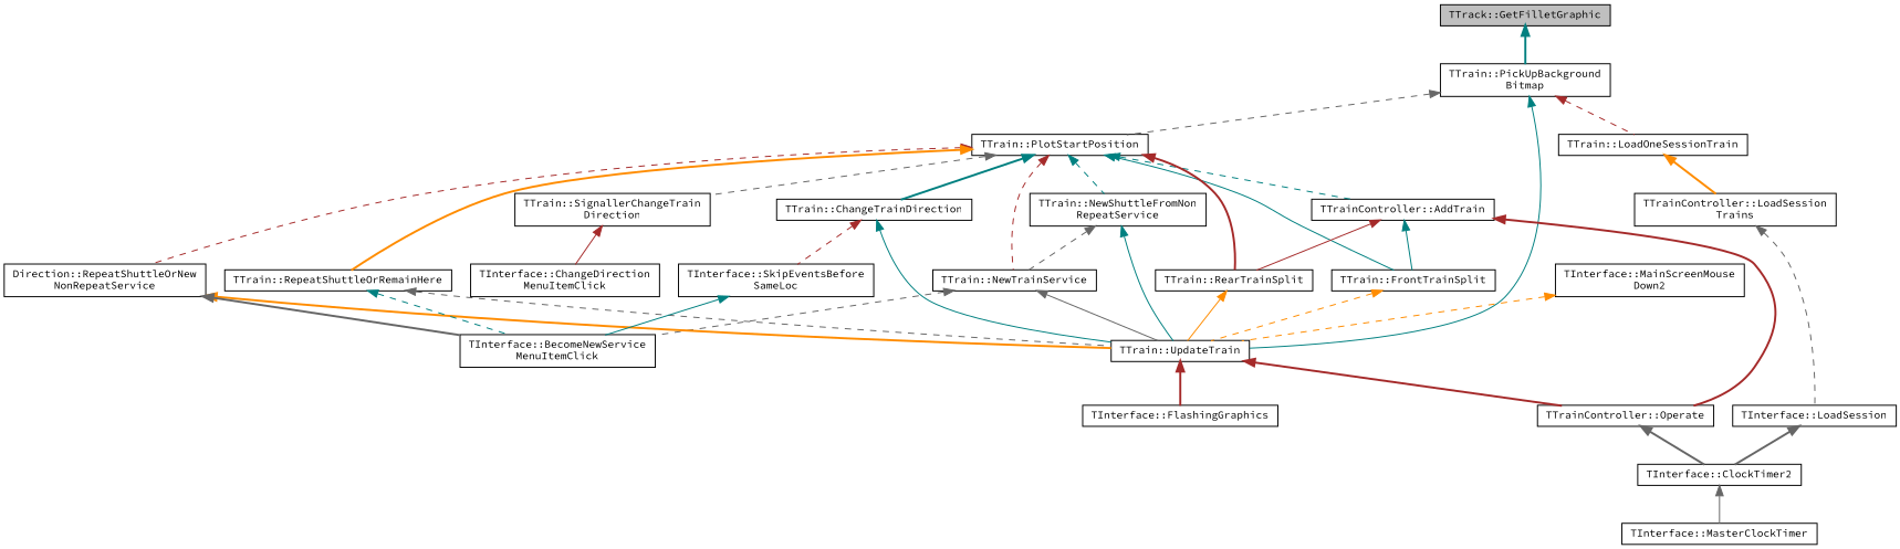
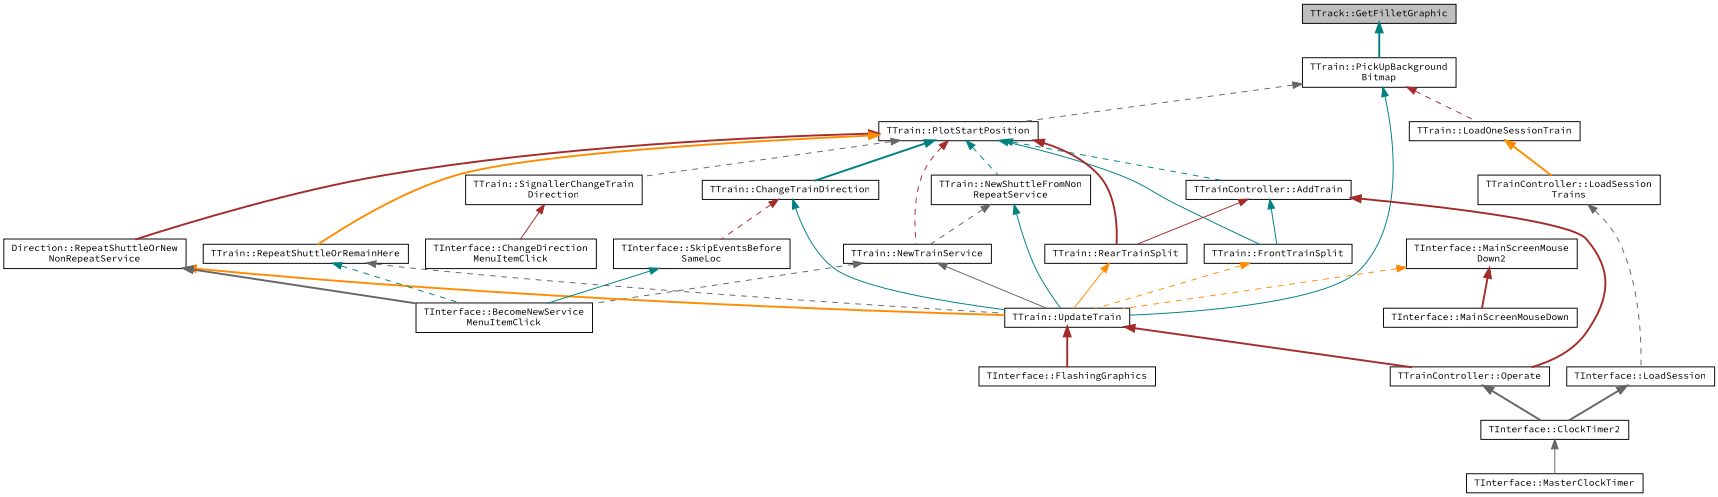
  digraph {
    fontname="Source Code Pro"
    rankdir=TB
    node [color=black fillcolor=white fontname="Source Code Pro" fontsize=10 shape=record style=filled]
    edge [color=teal dir=back fontname="Source Code Pro" fontsize=10 labelfontname=Helvetica labelfontsize=10 style=bold]
    n1 [fillcolor=grey75 fontcolor=black height=0.2 label="TTrack::GetFilletGraphic" width=0.4]
    n2 [height=0.2 label="TTrain::PickUpBackground\lBitmap" width=0.4]
    n3 [height=0.2 label="TTrain::LoadOneSessionTrain" width=0.4]
    n4 [height=0.2 label="TTrain::PlotStartPosition" width=0.4]
    n5 [height=0.2 label="TTrain::UpdateTrain" width=0.4]
    n6 [height=0.2 label="TTrainController::LoadSession\lTrains" width=0.4]
    n7 [height=0.2 label="TTrainController::AddTrain" width=0.4]
    n8 [height=0.2 label="TTrain::FrontTrainSplit" width=0.4]
    n9 [height=0.2 label="TTrain::RearTrainSplit" width=0.4]
    n10 [height=0.2 label="TTrain::ChangeTrainDirection" width=0.4]
    n11 [height=0.2 label="TTrain::NewShuttleFromNon\lRepeatService" width=0.4]
    n12 [height=0.2 label="TTrain::NewTrainService" width=0.4]
    n13 [height=0.2 label="Direction::RepeatShuttleOrNew\lNonRepeatService" width=0.4]
    n14 [height=0.2 label="TTrain::RepeatShuttleOrRemainHere" width=0.4]
    n15 [height=0.2 label="TTrain::SignallerChangeTrain\lDirection" width=0.4]
    n16 [height=0.2 label="TTrainController::Operate" width=0.4]
    n17 [height=0.2 label="TInterface::FlashingGraphics" width=0.4]
    n18 [height=0.2 label="TInterface::LoadSession" width=0.4]
    n19 [height=0.2 label="TInterface::ClockTimer2" width=0.4]
    n20 [height=0.2 label="TInterface::MasterClockTimer" width=0.4]
    n21 [height=0.2 label="TInterface::SkipEventsBefore\lSameLoc" width=0.4]
    n22 [height=0.2 label="TInterface::BecomeNewService\lMenuItemClick" width=0.4]
    n23 [height=0.2 label="TInterface::ChangeDirection\lMenuItemClick" width=0.4]
    n24 [height=0.2 label="TInterface::MainScreenMouse\lDown2" width=0.4]
+   n25 [height=0.2 label="TInterface::MainScreenMouseDown" width=0.4]
    n1 -> n2
    n2 -> n3 [color=brown style=dashed]
    n2 -> n4 [color=gray40 style=dashed]
    n2 -> n5 [style=solid]
    n3 -> n6 [color=darkorange]
    n4 -> n7 [style=dashed]
    n4 -> n8 [style=solid]
    n4 -> n9 [color=brown]
    n4 -> n10
    n4 -> n11 [style=dashed]
    n4 -> n12 [color=brown style=dashed]
-   n4 -> n13 [color=brown style=dashed]
+   n4 -> n13 [color=brown]
    n4 -> n14 [color=darkorange]
    n4 -> n15 [color=gray40 style=dashed]
    n5 -> n16 [color=brown]
    n5 -> n17 [color=brown]
    n6 -> n18 [color=gray40 style=dashed]
    n7 -> n8 [style=solid]
    n7 -> n9 [color=brown style=solid]
    n7 -> n16 [color=brown]
    n8 -> n5 [color=darkorange style=dashed]
    n9 -> n5 [color=darkorange style=solid]
    n10 -> n5 [style=solid]
    n10 -> n21 [color=brown style=dashed]
    n11 -> n5 [style=solid]
    n11 -> n12 [color=gray40 style=dashed]
    n12 -> n5 [color=gray40 style=solid]
    n12 -> n22 [color=gray40 style=dashed]
    n13 -> n5 [color=darkorange]
    n13 -> n22 [color=gray40]
    n14 -> n5 [color=gray40 style=dashed]
    n14 -> n22 [style=dashed]
    n15 -> n23 [color=brown style=solid]
    n16 -> n19 [color=gray40]
    n18 -> n19 [color=gray40]
    n19 -> n20 [color=gray40 style=solid]
    n21 -> n22 [style=solid]
    n24 -> n5 [color=darkorange style=dashed]
+   n24 -> n25 [color=brown]
  }
